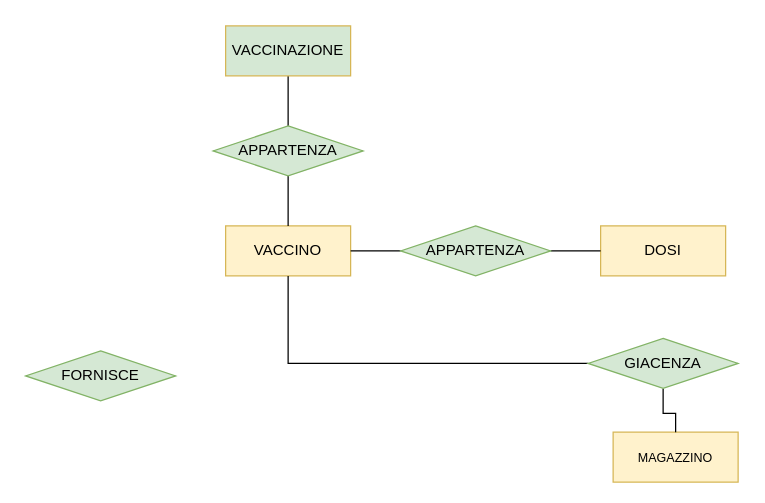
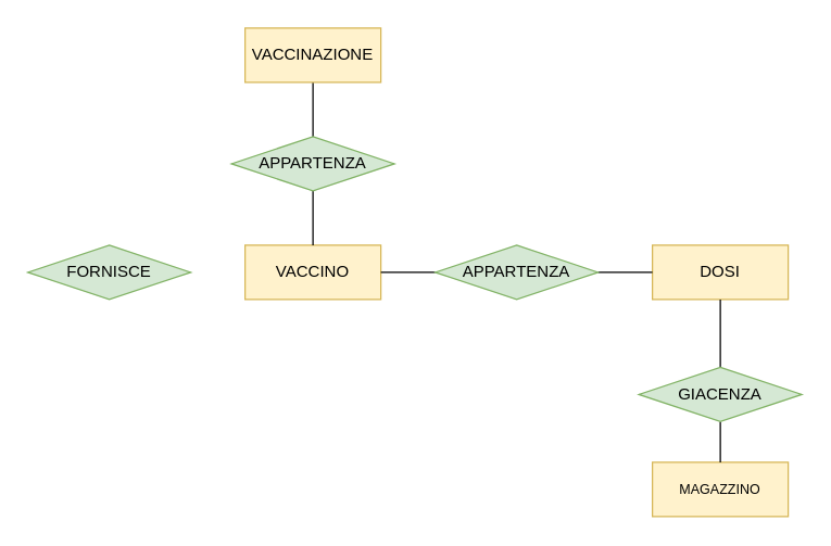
  <mxCell id="0" />
  <mxCell id="1" parent="0" />
  <mxCell id="2" style="edgeStyle=orthogonalEdgeStyle;rounded=0;orthogonalLoop=1;jettySize=auto;html=1;exitX=0.5;exitY=1;exitDx=0;exitDy=0;entryX=0.5;entryY=0;entryDx=0;entryDy=0;endArrow=none;endFill=0;" edge="1" parent="1" source="3" target="8"><mxGeometry relative="1" as="geometry" /></mxCell>
- <mxCell id="3" value="VACCINAZIONE" style="whiteSpace=wrap;html=1;align=center;fillColor=#d5e8d4;strokeColor=#d6b656;" vertex="1" parent="1"><mxGeometry x="180" y="20" width="100" height="40" as="geometry" /></mxCell>
+ <mxCell id="3" value="VACCINAZIONE" style="whiteSpace=wrap;html=1;align=center;fillColor=#fff2cc;strokeColor=#d6b656;" vertex="1" parent="1"><mxGeometry x="180" y="20" width="100" height="40" as="geometry" /></mxCell>
  <mxCell id="4" value="&lt;font style=&quot;font-size: 12px&quot;&gt;VACCINO&lt;/font&gt;" style="whiteSpace=wrap;html=1;align=center;fontSize=9;fillColor=#fff2cc;strokeColor=#d6b656;" vertex="1" parent="1"><mxGeometry x="180" y="180" width="100" height="40" as="geometry" /></mxCell>
- <mxCell id="5" value="&lt;font size=&quot;1&quot;&gt;MAGAZZINO&lt;/font&gt;" style="whiteSpace=wrap;html=1;align=center;fontSize=9;fillColor=#fff2cc;strokeColor=#d6b656;" vertex="1" parent="1"><mxGeometry x="490" y="345" width="100" height="40" as="geometry" /></mxCell>
+ <mxCell id="5" value="&lt;font size=&quot;1&quot;&gt;MAGAZZINO&lt;/font&gt;" style="whiteSpace=wrap;html=1;align=center;fontSize=9;fillColor=#fff2cc;strokeColor=#d6b656;" vertex="1" parent="1"><mxGeometry x="480" y="340" width="100" height="40" as="geometry" /></mxCell>
  <mxCell id="6" value="DOSI" style="whiteSpace=wrap;html=1;align=center;fillColor=#fff2cc;strokeColor=#d6b656;" vertex="1" parent="1"><mxGeometry x="480" y="180" width="100" height="40" as="geometry" /></mxCell>
  <mxCell id="7" value="" style="edgeStyle=orthogonalEdgeStyle;rounded=0;orthogonalLoop=1;jettySize=auto;html=1;endArrow=none;endFill=0;" edge="1" parent="1" source="8" target="4"><mxGeometry relative="1" as="geometry" /></mxCell>
  <mxCell id="8" value="APPARTENZA" style="shape=rhombus;perimeter=rhombusPerimeter;whiteSpace=wrap;html=1;align=center;fillColor=#d5e8d4;strokeColor=#82b366;" vertex="1" parent="1"><mxGeometry x="170" y="100" width="120" height="40" as="geometry" /></mxCell>
- <mxCell id="9" value="FORNISCE" style="shape=rhombus;perimeter=rhombusPerimeter;whiteSpace=wrap;html=1;align=center;fillColor=#d5e8d4;strokeColor=#82b366;" vertex="1" parent="1"><mxGeometry x="20" y="280" width="120" height="40" as="geometry" /></mxCell>
+ <mxCell id="9" value="FORNISCE" style="shape=rhombus;perimeter=rhombusPerimeter;whiteSpace=wrap;html=1;align=center;fillColor=#d5e8d4;strokeColor=#82b366;" vertex="1" parent="1"><mxGeometry x="20" y="180" width="120" height="40" as="geometry" /></mxCell>
  <mxCell id="10" value="" style="edgeStyle=orthogonalEdgeStyle;rounded=0;orthogonalLoop=1;jettySize=auto;html=1;endArrow=none;endFill=0;" edge="1" parent="1" source="12" target="6"><mxGeometry relative="1" as="geometry" /></mxCell>
  <mxCell id="11" value="" style="edgeStyle=orthogonalEdgeStyle;rounded=0;orthogonalLoop=1;jettySize=auto;html=1;endArrow=none;endFill=0;" edge="1" parent="1" source="12" target="4"><mxGeometry relative="1" as="geometry" /></mxCell>
  <mxCell id="12" value="APPARTENZA" style="shape=rhombus;perimeter=rhombusPerimeter;whiteSpace=wrap;html=1;align=center;fillColor=#d5e8d4;strokeColor=#82b366;" vertex="1" parent="1"><mxGeometry x="320" y="180" width="120" height="40" as="geometry" /></mxCell>
  <mxCell id="13" value="" style="edgeStyle=orthogonalEdgeStyle;rounded=0;orthogonalLoop=1;jettySize=auto;html=1;endArrow=none;endFill=0;" edge="1" parent="1" source="15" target="5"><mxGeometry relative="1" as="geometry" /></mxCell>
- <mxCell id="14" value="" style="edgeStyle=orthogonalEdgeStyle;rounded=0;orthogonalLoop=1;jettySize=auto;html=1;endArrow=none;endFill=0;" edge="1" parent="1" source="15" target="4"><mxGeometry relative="1" as="geometry" /></mxCell>
+ <mxCell id="14" value="" style="edgeStyle=orthogonalEdgeStyle;rounded=0;orthogonalLoop=1;jettySize=auto;html=1;endArrow=none;endFill=0;" edge="1" parent="1" source="15" target="6"><mxGeometry relative="1" as="geometry" /></mxCell>
  <mxCell id="15" value="GIACENZA" style="shape=rhombus;perimeter=rhombusPerimeter;whiteSpace=wrap;html=1;align=center;fillColor=#d5e8d4;strokeColor=#82b366;" vertex="1" parent="1"><mxGeometry x="470" y="270" width="120" height="40" as="geometry" /></mxCell>
